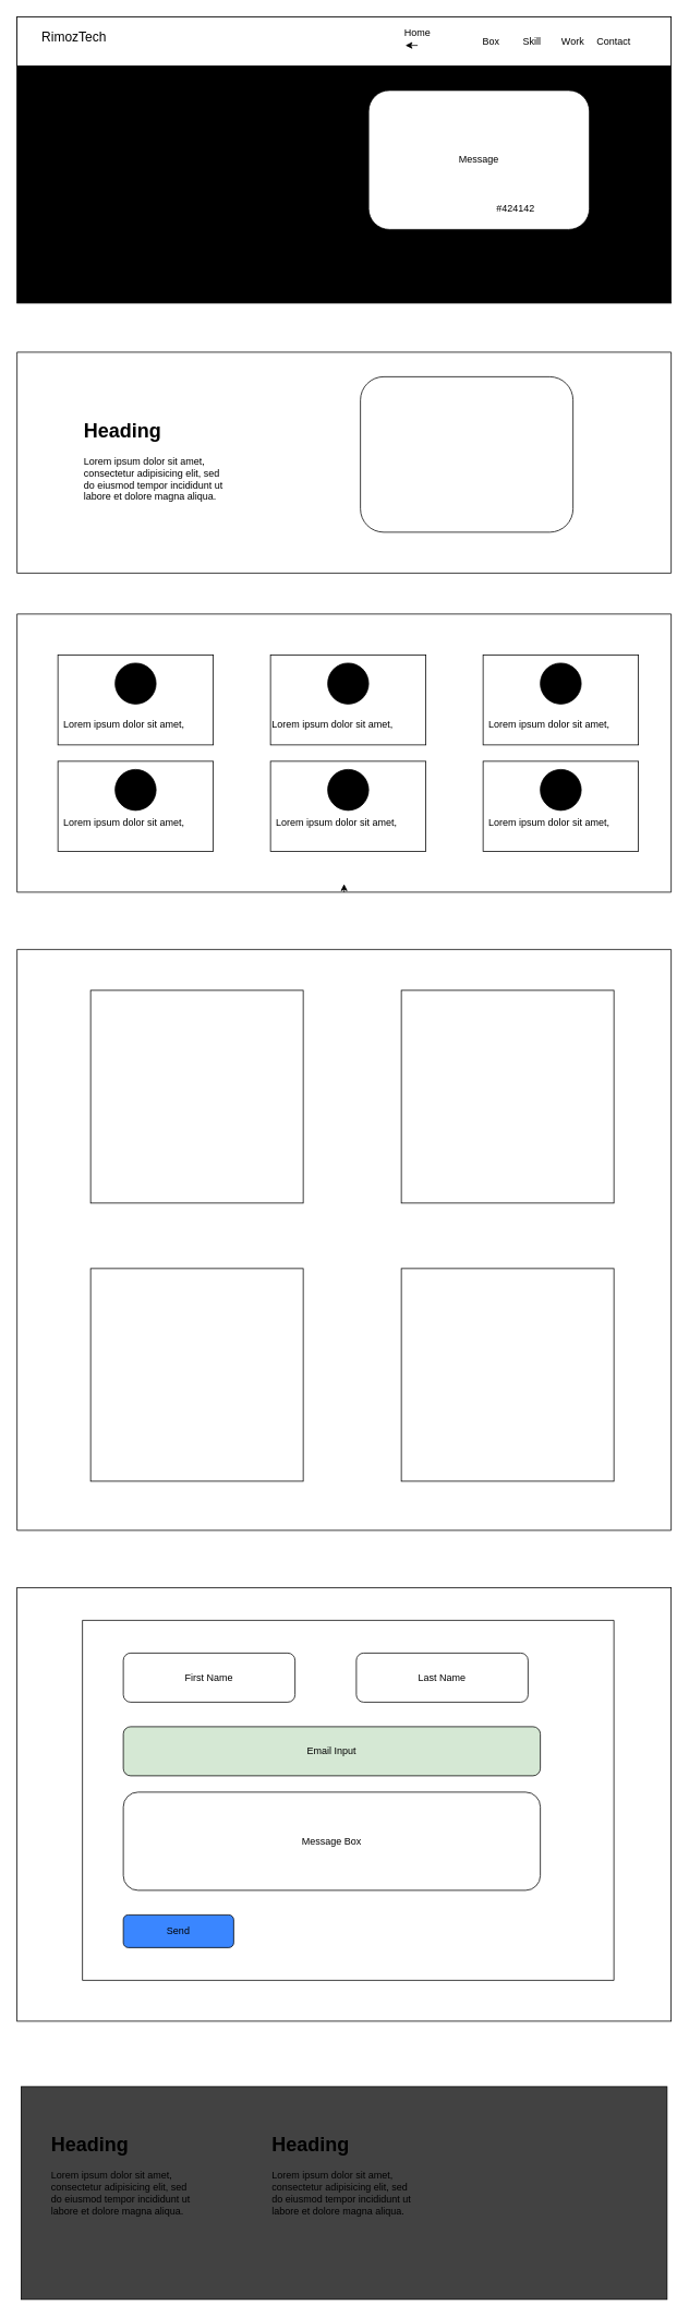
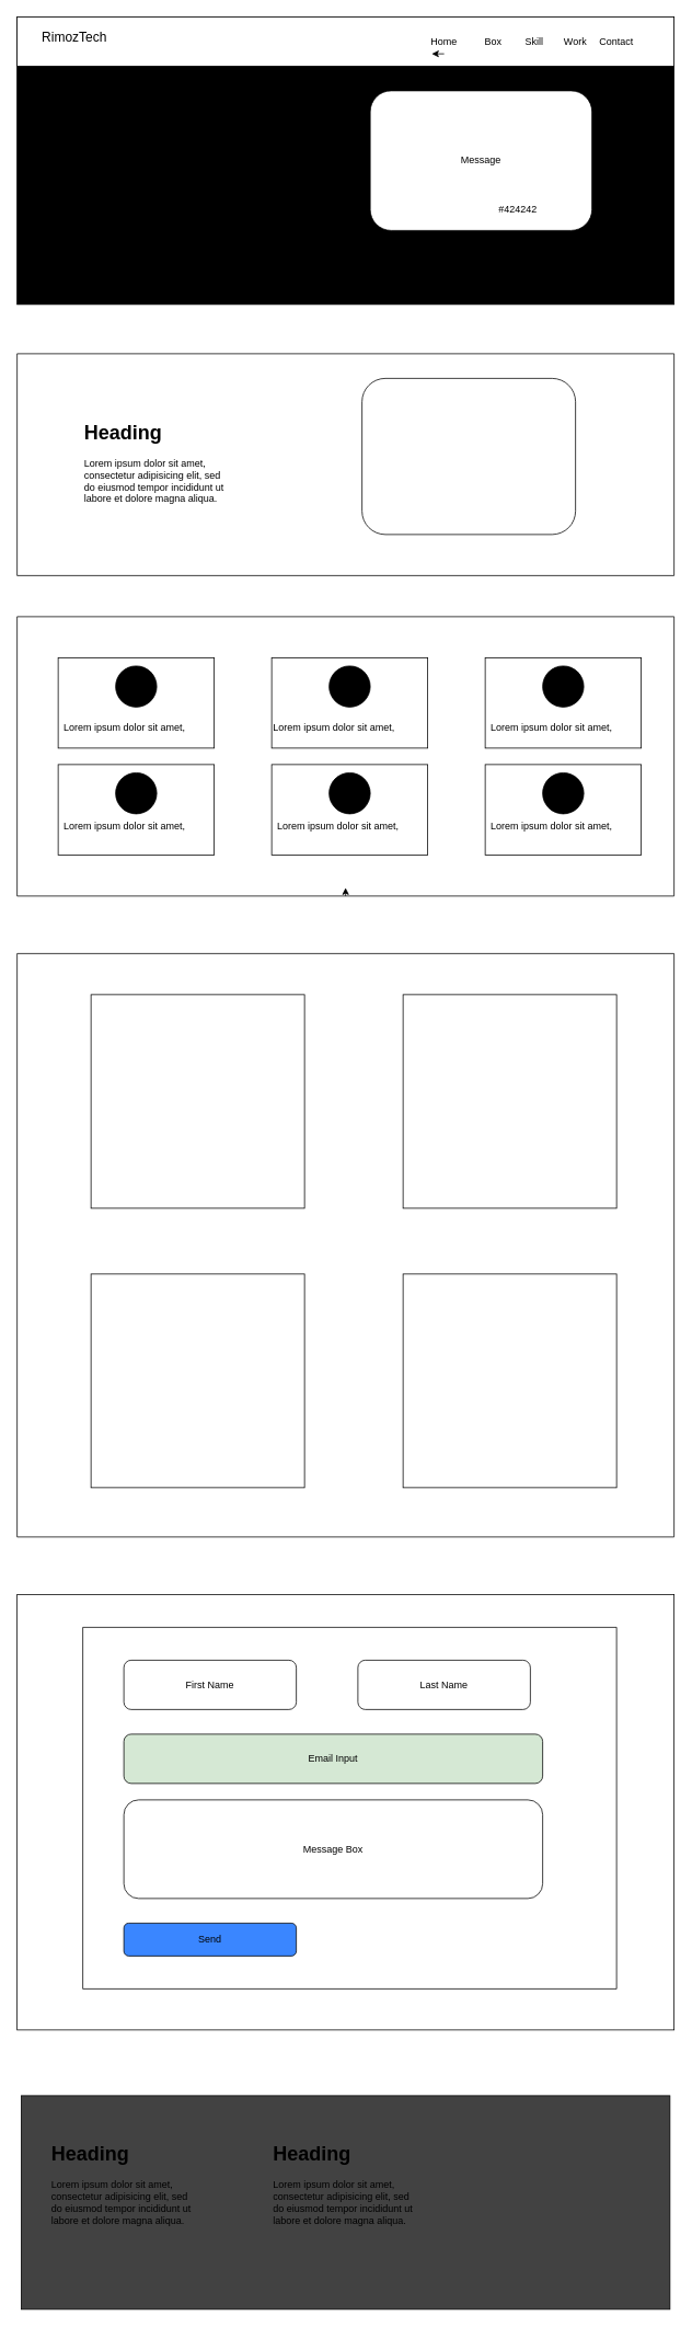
  <mxCell id="0" />
  <mxCell id="1" parent="0" />
  <mxCell id="2" value="" style="rounded=0;whiteSpace=wrap;html=1;fillColor=#000000;" parent="1" vertex="1"><mxGeometry x="20" y="20" width="800" height="350" as="geometry" /></mxCell>
  <mxCell id="3" value="" style="rounded=0;whiteSpace=wrap;html=1;" parent="1" vertex="1"><mxGeometry x="20" y="20" width="800" height="60" as="geometry" /></mxCell>
- <mxCell id="4" value="Home" style="text;html=1;align=center;verticalAlign=middle;whiteSpace=wrap;rounded=0;" parent="1" vertex="1"><mxGeometry x="480" y="25" width="60" height="30" as="geometry" /></mxCell>
+ <mxCell id="4" value="Home" style="text;html=1;align=center;verticalAlign=middle;whiteSpace=wrap;rounded=0;" parent="1" vertex="1"><mxGeometry x="510" y="35" width="60" height="30" as="geometry" /></mxCell>
  <mxCell id="5" value="RimozTech" style="text;html=1;align=center;verticalAlign=middle;whiteSpace=wrap;rounded=0;fontSize=16;" parent="1" vertex="1"><mxGeometry x="60" y="30" width="60" height="30" as="geometry" /></mxCell>
  <mxCell id="6" value="Box" style="text;html=1;align=center;verticalAlign=middle;whiteSpace=wrap;rounded=0;" parent="1" vertex="1"><mxGeometry x="570" y="35" width="60" height="30" as="geometry" /></mxCell>
  <mxCell id="7" value="Skill" style="text;html=1;align=center;verticalAlign=middle;whiteSpace=wrap;rounded=0;" parent="1" vertex="1"><mxGeometry x="620" y="35" width="60" height="30" as="geometry" /></mxCell>
  <mxCell id="8" value="Work" style="text;html=1;align=center;verticalAlign=middle;whiteSpace=wrap;rounded=0;" parent="1" vertex="1"><mxGeometry x="670" y="35" width="60" height="30" as="geometry" /></mxCell>
  <mxCell id="9" style="edgeStyle=orthogonalEdgeStyle;rounded=0;orthogonalLoop=1;jettySize=auto;html=1;exitX=0.5;exitY=1;exitDx=0;exitDy=0;entryX=0.25;entryY=1;entryDx=0;entryDy=0;" parent="1" source="4" target="4" edge="1"><mxGeometry relative="1" as="geometry" /></mxCell>
  <mxCell id="10" value="Contact" style="text;html=1;align=center;verticalAlign=middle;whiteSpace=wrap;rounded=0;" parent="1" vertex="1"><mxGeometry x="720" y="35" width="60" height="30" as="geometry" /></mxCell>
  <mxCell id="11" value="&lt;h1 style=&quot;margin-top: 0px;&quot;&gt;Heading&lt;/h1&gt;&lt;p&gt;Lorem ipsum dolor sit amet, consectetur adipisicing elit, sed do eiusmod tempor incididunt ut labore et dolore magna aliqua.&lt;/p&gt;" style="text;html=1;whiteSpace=wrap;overflow=hidden;rounded=0;" parent="1" vertex="1"><mxGeometry x="40" y="120" width="190" height="150" as="geometry" /></mxCell>
  <mxCell id="12" value="Message" style="rounded=1;whiteSpace=wrap;html=1;" parent="1" vertex="1"><mxGeometry x="450" y="110" width="270" height="170" as="geometry" /></mxCell>
- <mxCell id="13" value="#424142" style="text;html=1;align=center;verticalAlign=middle;whiteSpace=wrap;rounded=0;" parent="1" vertex="1"><mxGeometry x="600" y="240" width="60" height="30" as="geometry" /></mxCell>
+ <mxCell id="13" value="#424242" style="text;html=1;align=center;verticalAlign=middle;whiteSpace=wrap;rounded=0;" parent="1" vertex="1"><mxGeometry x="600" y="240" width="60" height="30" as="geometry" /></mxCell>
  <mxCell id="14" value="" style="swimlane;startSize=0;" parent="1" vertex="1"><mxGeometry x="20" y="430" width="800" height="270" as="geometry" /></mxCell>
  <mxCell id="15" value="&lt;h1 style=&quot;margin-top: 0px;&quot;&gt;Heading&lt;/h1&gt;&lt;p&gt;Lorem ipsum dolor sit amet, consectetur adipisicing elit, sed do eiusmod tempor incididunt ut labore et dolore magna aliqua.&lt;/p&gt;" style="text;html=1;whiteSpace=wrap;overflow=hidden;rounded=0;" parent="14" vertex="1"><mxGeometry x="80" y="75" width="180" height="120" as="geometry" /></mxCell>
  <mxCell id="16" value="" style="rounded=1;whiteSpace=wrap;html=1;" parent="14" vertex="1"><mxGeometry x="420" y="30" width="260" height="190" as="geometry" /></mxCell>
  <mxCell id="17" style="edgeStyle=orthogonalEdgeStyle;rounded=0;orthogonalLoop=1;jettySize=auto;html=1;exitX=0.5;exitY=1;exitDx=0;exitDy=0;" parent="1" source="18" edge="1"><mxGeometry relative="1" as="geometry"><mxPoint x="420" y="1080" as="targetPoint" /></mxGeometry></mxCell>
  <mxCell id="18" value="" style="swimlane;startSize=0;" parent="1" vertex="1"><mxGeometry x="20" y="750" width="800" height="340" as="geometry" /></mxCell>
  <mxCell id="19" value="" style="rounded=0;whiteSpace=wrap;html=1;" parent="18" vertex="1"><mxGeometry x="50" y="50" width="190" height="110" as="geometry" /></mxCell>
  <mxCell id="20" value="" style="rounded=0;whiteSpace=wrap;html=1;" parent="18" vertex="1"><mxGeometry x="310" y="50" width="190" height="110" as="geometry" /></mxCell>
  <mxCell id="21" value="" style="rounded=0;whiteSpace=wrap;html=1;" parent="18" vertex="1"><mxGeometry x="570" y="50" width="190" height="110" as="geometry" /></mxCell>
  <mxCell id="22" value="" style="rounded=0;whiteSpace=wrap;html=1;" parent="18" vertex="1"><mxGeometry x="50" y="180" width="190" height="110" as="geometry" /></mxCell>
  <mxCell id="23" value="" style="rounded=0;whiteSpace=wrap;html=1;" parent="18" vertex="1"><mxGeometry x="310" y="180" width="190" height="110" as="geometry" /></mxCell>
  <mxCell id="24" value="" style="rounded=0;whiteSpace=wrap;html=1;" parent="18" vertex="1"><mxGeometry x="570" y="180" width="190" height="110" as="geometry" /></mxCell>
  <mxCell id="25" value="&lt;h1 style=&quot;margin-top: 0px;&quot;&gt;&lt;span style=&quot;background-color: transparent; color: light-dark(rgb(0, 0, 0), rgb(255, 255, 255)); font-size: 12px; font-weight: normal;&quot;&gt;Lorem ipsum dolor sit amet, consectetur adipisicing elit, sed do eiusmod tempor incididunt ut labore et dolore magna aliqua.&lt;/span&gt;&lt;/h1&gt;" style="text;html=1;whiteSpace=wrap;overflow=hidden;rounded=0;" parent="18" vertex="1"><mxGeometry x="55" y="110" width="180" height="40" as="geometry" /></mxCell>
  <mxCell id="26" value="&lt;h1 style=&quot;margin-top: 0px;&quot;&gt;&lt;span style=&quot;background-color: transparent; color: light-dark(rgb(0, 0, 0), rgb(255, 255, 255)); font-size: 12px; font-weight: normal;&quot;&gt;Lorem ipsum dolor sit amet, consectetur adipisicing elit, sed do eiusmod tempor incididunt ut labore et dolore magna aliqua.&lt;/span&gt;&lt;/h1&gt;" style="text;html=1;whiteSpace=wrap;overflow=hidden;rounded=0;" parent="18" vertex="1"><mxGeometry x="310" y="110" width="180" height="40" as="geometry" /></mxCell>
  <mxCell id="27" value="&lt;h1 style=&quot;margin-top: 0px;&quot;&gt;&lt;span style=&quot;background-color: transparent; color: light-dark(rgb(0, 0, 0), rgb(255, 255, 255)); font-size: 12px; font-weight: normal;&quot;&gt;Lorem ipsum dolor sit amet, consectetur adipisicing elit, sed do eiusmod tempor incididunt ut labore et dolore magna aliqua.&lt;/span&gt;&lt;/h1&gt;" style="text;html=1;whiteSpace=wrap;overflow=hidden;rounded=0;" parent="18" vertex="1"><mxGeometry x="575" y="110" width="180" height="40" as="geometry" /></mxCell>
  <mxCell id="28" value="&lt;h1 style=&quot;margin-top: 0px;&quot;&gt;&lt;span style=&quot;background-color: transparent; color: light-dark(rgb(0, 0, 0), rgb(255, 255, 255)); font-size: 12px; font-weight: normal;&quot;&gt;Lorem ipsum dolor sit amet, consectetur adipisicing elit, sed do eiusmod tempor incididunt ut labore et dolore magna aliqua.&lt;/span&gt;&lt;/h1&gt;" style="text;html=1;whiteSpace=wrap;overflow=hidden;rounded=0;" parent="18" vertex="1"><mxGeometry x="575" y="230" width="180" height="40" as="geometry" /></mxCell>
  <mxCell id="29" value="&lt;h1 style=&quot;margin-top: 0px;&quot;&gt;&lt;span style=&quot;background-color: transparent; color: light-dark(rgb(0, 0, 0), rgb(255, 255, 255)); font-size: 12px; font-weight: normal;&quot;&gt;Lorem ipsum dolor sit amet, consectetur adipisicing elit, sed do eiusmod tempor incididunt ut labore et dolore magna aliqua.&lt;/span&gt;&lt;/h1&gt;" style="text;html=1;whiteSpace=wrap;overflow=hidden;rounded=0;" parent="18" vertex="1"><mxGeometry x="315" y="230" width="180" height="40" as="geometry" /></mxCell>
  <mxCell id="30" value="&lt;h1 style=&quot;margin-top: 0px;&quot;&gt;&lt;span style=&quot;background-color: transparent; color: light-dark(rgb(0, 0, 0), rgb(255, 255, 255)); font-size: 12px; font-weight: normal;&quot;&gt;Lorem ipsum dolor sit amet, consectetur adipisicing elit, sed do eiusmod tempor incididunt ut labore et dolore magna aliqua.&lt;/span&gt;&lt;/h1&gt;" style="text;html=1;whiteSpace=wrap;overflow=hidden;rounded=0;" parent="18" vertex="1"><mxGeometry x="55" y="230" width="180" height="40" as="geometry" /></mxCell>
  <mxCell id="31" value="Logo" style="ellipse;whiteSpace=wrap;html=1;aspect=fixed;fillColor=light-dark(#000000,#E50914);" parent="18" vertex="1"><mxGeometry x="120" y="60" width="50" height="50" as="geometry" /></mxCell>
  <mxCell id="32" value="Logo" style="ellipse;whiteSpace=wrap;html=1;aspect=fixed;fillColor=light-dark(#000000,#E50914);" parent="18" vertex="1"><mxGeometry x="380" y="60" width="50" height="50" as="geometry" /></mxCell>
  <mxCell id="33" value="Logo" style="ellipse;whiteSpace=wrap;html=1;aspect=fixed;fillColor=light-dark(#000000,#E50914);" parent="18" vertex="1"><mxGeometry x="640" y="60" width="50" height="50" as="geometry" /></mxCell>
  <mxCell id="34" value="Logo" style="ellipse;whiteSpace=wrap;html=1;aspect=fixed;fillColor=light-dark(#000000,#E50914);" parent="18" vertex="1"><mxGeometry x="640" y="190" width="50" height="50" as="geometry" /></mxCell>
  <mxCell id="35" value="Logo" style="ellipse;whiteSpace=wrap;html=1;aspect=fixed;fillColor=light-dark(#000000,#E50914);" parent="18" vertex="1"><mxGeometry x="380" y="190" width="50" height="50" as="geometry" /></mxCell>
  <mxCell id="36" value="Logo" style="ellipse;whiteSpace=wrap;html=1;aspect=fixed;fillColor=light-dark(#000000,#E50914);" parent="18" vertex="1"><mxGeometry x="120" y="190" width="50" height="50" as="geometry" /></mxCell>
  <mxCell id="37" value="" style="swimlane;startSize=0;" parent="1" vertex="1"><mxGeometry x="20" y="1160" width="800" height="710" as="geometry" /></mxCell>
  <mxCell id="38" value="" style="whiteSpace=wrap;html=1;aspect=fixed;" parent="37" vertex="1"><mxGeometry x="90" y="50" width="260" height="260" as="geometry" /></mxCell>
  <mxCell id="39" value="" style="whiteSpace=wrap;html=1;aspect=fixed;" parent="37" vertex="1"><mxGeometry x="470" y="50" width="260" height="260" as="geometry" /></mxCell>
  <mxCell id="40" value="" style="whiteSpace=wrap;html=1;aspect=fixed;" parent="37" vertex="1"><mxGeometry x="90" y="390" width="260" height="260" as="geometry" /></mxCell>
  <mxCell id="41" value="" style="whiteSpace=wrap;html=1;aspect=fixed;" parent="37" vertex="1"><mxGeometry x="470" y="390" width="260" height="260" as="geometry" /></mxCell>
  <mxCell id="42" value="" style="rounded=0;whiteSpace=wrap;html=1;" parent="1" vertex="1"><mxGeometry x="20" y="1940" width="800" height="530" as="geometry" /></mxCell>
  <mxCell id="43" value="" style="swimlane;startSize=0;strokeColor=light-dark(#000000,#E50914);" parent="1" vertex="1"><mxGeometry x="100" y="1980" width="650" height="440" as="geometry" /></mxCell>
  <mxCell id="44" value="Last Name" style="rounded=1;whiteSpace=wrap;html=1;strokeColor=light-dark(#000000,#E50914);" parent="43" vertex="1"><mxGeometry x="335" y="40" width="210" height="60" as="geometry" /></mxCell>
  <mxCell id="45" value="First Name" style="rounded=1;whiteSpace=wrap;html=1;strokeColor=light-dark(#000000,#E50914);" parent="43" vertex="1"><mxGeometry x="50" y="40" width="210" height="60" as="geometry" /></mxCell>
  <mxCell id="46" value="Email Input" style="rounded=1;whiteSpace=wrap;html=1;strokeColor=light-dark(#000000,#E50914);fillColor=#d5e8d4;" parent="43" vertex="1"><mxGeometry x="50" y="130" width="510" height="60" as="geometry" /></mxCell>
  <mxCell id="47" value="Message Box" style="rounded=1;whiteSpace=wrap;html=1;strokeColor=light-dark(#000000,#E50914);" parent="43" vertex="1"><mxGeometry x="50" y="210" width="510" height="120" as="geometry" /></mxCell>
- <mxCell id="48" value="Send" style="rounded=1;whiteSpace=wrap;html=1;fillColor=#3A86FF;" parent="1" vertex="1"><mxGeometry x="150" y="2340" width="135" height="40" as="geometry" /></mxCell>
+ <mxCell id="48" value="Send" style="rounded=1;whiteSpace=wrap;html=1;fillColor=#3A86FF;" parent="1" vertex="1"><mxGeometry x="150" y="2340" width="210" height="40" as="geometry" /></mxCell>
  <mxCell id="49" value="" style="rounded=0;whiteSpace=wrap;html=1;fillColor=light-dark(#424242, #2a2a2a);" parent="1" vertex="1"><mxGeometry x="25" y="2550" width="790" height="260" as="geometry" /></mxCell>
  <mxCell id="50" value="&lt;h1 style=&quot;margin-top: 0px;&quot;&gt;&lt;font style=&quot;color: light-dark(rgb(0, 0, 0), rgb(229, 9, 20));&quot;&gt;Heading&lt;/font&gt;&lt;/h1&gt;&lt;p&gt;Lorem ipsum dolor sit amet, consectetur adipisicing elit, sed do eiusmod tempor incididunt ut labore et dolore magna aliqua.&lt;/p&gt;" style="text;html=1;whiteSpace=wrap;overflow=hidden;rounded=0;" parent="1" vertex="1"><mxGeometry x="60" y="2600" width="180" height="120" as="geometry" /></mxCell>
  <mxCell id="51" value="&lt;h1 style=&quot;margin-top: 0px;&quot;&gt;&lt;font style=&quot;color: light-dark(rgb(0, 0, 0), rgb(229, 9, 20));&quot;&gt;Heading&lt;/font&gt;&lt;/h1&gt;&lt;p&gt;Lorem ipsum dolor sit amet, consectetur adipisicing elit, sed do eiusmod tempor incididunt ut labore et dolore magna aliqua.&lt;/p&gt;" style="text;html=1;whiteSpace=wrap;overflow=hidden;rounded=0;" parent="1" vertex="1"><mxGeometry x="330" y="2600" width="180" height="120" as="geometry" /></mxCell>
